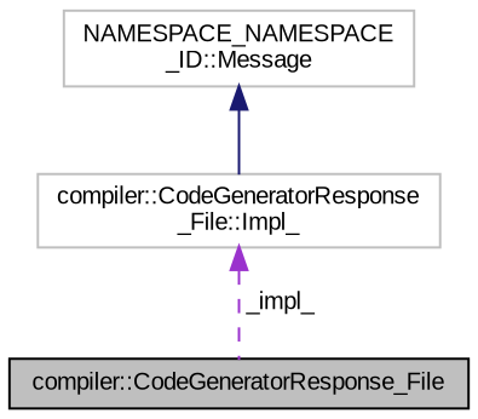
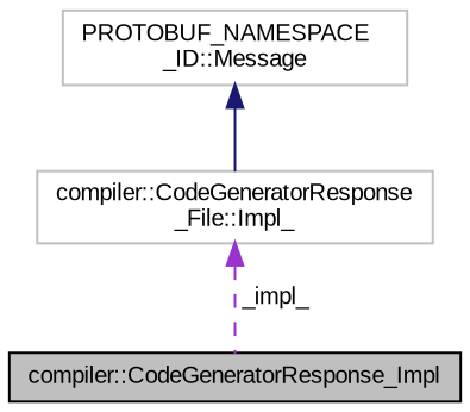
  digraph {
    fontname="Liberation Sans"
    node [color=grey75 fillcolor=white fontname="Liberation Sans" fontsize=10 shape=record style=filled]
    edge [dir=back fontname="Liberation Sans" fontsize=10 labelfontname=Helvetica labelfontsize=10]
-   n1 [color=black fillcolor=grey75 fontcolor=black height=0.2 label="compiler::CodeGeneratorResponse_File" width=0.4]
-   n2 [height=0.2 label="NAMESPACE_NAMESPACE\l_ID::Message" width=0.4]
+   n1 [color=black fillcolor=grey75 fontcolor=black height=0.2 label="compiler::CodeGeneratorResponse_Impl" width=0.4]
+   n2 [height=0.2 label="PROTOBUF_NAMESPACE\l_ID::Message" width=0.4]
    n3 [height=0.2 label="compiler::CodeGeneratorResponse\l_File::Impl_" width=0.4]
    n2 -> n3 [color=midnightblue style=solid]
    n3 -> n1 [color=darkorchid3 label=" _impl_" style=dashed]
  }
